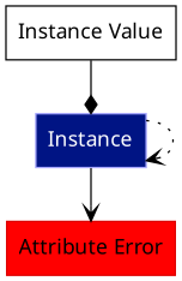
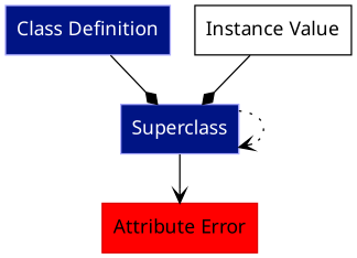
  digraph {
    node [color="#aaaaff" fillcolor="#001484" fontname="Helvetica Neue" shape=box style=filled]
    edge [arrowhead=diamond fontname="Helvetica Neue" fontsize=10 style=solid]
-   n2 [fontcolor=white label=Instance]
+   n1 [fontcolor=white label="Class Definition"]
+   n2 [fontcolor=white label=Superclass]
    n3 [color="#dd000" fillcolor=red label="Attribute Error"]
    n4 [label="Instance Value" color="" fillcolor="" style=""]
+   n1 -> n2
    n2 -> n2 [arrowhead=vee style=dotted]
    n2 -> n3 [arrowhead=vee]
    n4 -> n2
  }
